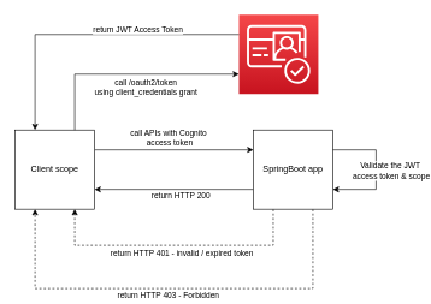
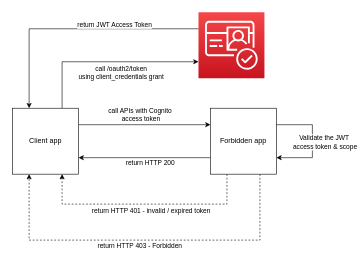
  <mxCell id="0" />
  <mxCell id="1" parent="0" />
  <mxCell id="2" style="edgeStyle=orthogonalEdgeStyle;rounded=0;orthogonalLoop=1;jettySize=auto;html=1;exitX=1;exitY=0.25;exitDx=0;exitDy=0;entryX=0;entryY=0.25;entryDx=0;entryDy=0;" edge="1" parent="1" source="4" target="14"><mxGeometry relative="1" as="geometry" /></mxCell>
  <mxCell id="3" value="call APIs with Cognito&amp;nbsp;&lt;br&gt;access token" style="edgeLabel;html=1;align=center;verticalAlign=middle;resizable=0;points=[];" vertex="1" connectable="0" parent="2"><mxGeometry x="-0.064" y="2" relative="1" as="geometry"><mxPoint y="-15" as="offset" /></mxGeometry></mxCell>
- <mxCell id="4" value="Client scope" style="whiteSpace=wrap;html=1;aspect=fixed;" vertex="1" parent="1"><mxGeometry x="20" y="180" width="110" height="110" as="geometry" /></mxCell>
+ <mxCell id="4" value="Client app" style="whiteSpace=wrap;html=1;aspect=fixed;" vertex="1" parent="1"><mxGeometry x="20" y="180" width="110" height="110" as="geometry" /></mxCell>
  <mxCell id="5" value="" style="sketch=0;points=[[0,0,0],[0.25,0,0],[0.5,0,0],[0.75,0,0],[1,0,0],[0,1,0],[0.25,1,0],[0.5,1,0],[0.75,1,0],[1,1,0],[0,0.25,0],[0,0.5,0],[0,0.75,0],[1,0.25,0],[1,0.5,0],[1,0.75,0]];outlineConnect=0;fontColor=#232F3E;gradientColor=#F54749;gradientDirection=north;fillColor=#C7131F;strokeColor=#ffffff;dashed=0;verticalLabelPosition=bottom;verticalAlign=top;align=center;html=1;fontSize=14;fontStyle=0;aspect=fixed;shape=mxgraph.aws4.resourceIcon;resIcon=mxgraph.aws4.cognito;" vertex="1" parent="1"><mxGeometry x="330" y="20" width="110" height="110" as="geometry" /></mxCell>
  <mxCell id="6" style="edgeStyle=orthogonalEdgeStyle;rounded=0;orthogonalLoop=1;jettySize=auto;html=1;exitX=0.75;exitY=0;exitDx=0;exitDy=0;entryX=0;entryY=0.75;entryDx=0;entryDy=0;entryPerimeter=0;" edge="1" parent="1" source="4" target="5"><mxGeometry relative="1" as="geometry" /></mxCell>
  <mxCell id="7" value="call /oauth2/token&lt;br&gt;using&amp;nbsp;client_credentials grant" style="edgeLabel;html=1;align=center;verticalAlign=middle;resizable=0;points=[];" vertex="1" connectable="0" parent="6"><mxGeometry x="0.147" y="-2" relative="1" as="geometry"><mxPoint y="16" as="offset" /></mxGeometry></mxCell>
  <mxCell id="8" value="return JWT Access Token" style="edgeStyle=orthogonalEdgeStyle;rounded=0;orthogonalLoop=1;jettySize=auto;html=1;exitX=0;exitY=0.25;exitDx=0;exitDy=0;entryX=0.25;entryY=0;entryDx=0;entryDy=0;exitPerimeter=0;" edge="1" parent="1" source="5" target="4"><mxGeometry x="-0.325" y="-7" relative="1" as="geometry"><mxPoint as="offset" /></mxGeometry></mxCell>
  <mxCell id="9" style="edgeStyle=orthogonalEdgeStyle;rounded=0;orthogonalLoop=1;jettySize=auto;html=1;exitX=0;exitY=0.75;exitDx=0;exitDy=0;entryX=1;entryY=0.75;entryDx=0;entryDy=0;" edge="1" parent="1" source="14" target="4"><mxGeometry relative="1" as="geometry" /></mxCell>
  <mxCell id="10" value="return HTTP 200&amp;nbsp;" style="edgeLabel;html=1;align=center;verticalAlign=middle;resizable=0;points=[];" vertex="1" connectable="0" parent="9"><mxGeometry x="0.109" y="-2" relative="1" as="geometry"><mxPoint x="22" y="10" as="offset" /></mxGeometry></mxCell>
  <mxCell id="11" style="edgeStyle=orthogonalEdgeStyle;rounded=0;orthogonalLoop=1;jettySize=auto;html=1;exitX=0.25;exitY=1;exitDx=0;exitDy=0;entryX=0.75;entryY=1;entryDx=0;entryDy=0;dashed=1;" edge="1" parent="1" source="14" target="4"><mxGeometry relative="1" as="geometry"><Array as="points"><mxPoint x="378" y="340" /><mxPoint x="103" y="340" /></Array></mxGeometry></mxCell>
  <mxCell id="12" value="return HTTP 401 - invalid / expired token" style="edgeLabel;html=1;align=center;verticalAlign=middle;resizable=0;points=[];" vertex="1" connectable="0" parent="11"><mxGeometry x="0.133" y="-3" relative="1" as="geometry"><mxPoint x="35" y="13" as="offset" /></mxGeometry></mxCell>
  <mxCell id="13" value="return HTTP 403 - Forbidden" style="edgeStyle=orthogonalEdgeStyle;rounded=0;orthogonalLoop=1;jettySize=auto;html=1;exitX=0.75;exitY=1;exitDx=0;exitDy=0;entryX=0.25;entryY=1;entryDx=0;entryDy=0;dashed=1;" edge="1" parent="1" source="14" target="4"><mxGeometry x="0.033" y="10" relative="1" as="geometry"><Array as="points"><mxPoint x="433" y="400" /><mxPoint x="48" y="400" /></Array><mxPoint x="1" as="offset" /></mxGeometry></mxCell>
- <mxCell id="14" value="SpringBoot app" style="whiteSpace=wrap;html=1;aspect=fixed;" vertex="1" parent="1"><mxGeometry x="350" y="180" width="110" height="110" as="geometry" /></mxCell>
+ <mxCell id="14" value="Forbidden app" style="whiteSpace=wrap;html=1;aspect=fixed;" vertex="1" parent="1"><mxGeometry x="350" y="180" width="110" height="110" as="geometry" /></mxCell>
  <mxCell id="15" style="edgeStyle=orthogonalEdgeStyle;rounded=0;orthogonalLoop=1;jettySize=auto;html=1;exitX=1;exitY=0.25;exitDx=0;exitDy=0;entryX=1;entryY=0.75;entryDx=0;entryDy=0;" edge="1" parent="1" source="14" target="14"><mxGeometry relative="1" as="geometry"><Array as="points"><mxPoint x="520" y="208" /><mxPoint x="520" y="263" /></Array></mxGeometry></mxCell>
  <mxCell id="16" value="Validate the JWT&amp;nbsp;&lt;br&gt;access token &amp;amp; scope" style="edgeLabel;html=1;align=center;verticalAlign=middle;resizable=0;points=[];" vertex="1" connectable="0" parent="15"><mxGeometry x="-0.114" y="1" relative="1" as="geometry"><mxPoint x="19" y="11" as="offset" /></mxGeometry></mxCell>
